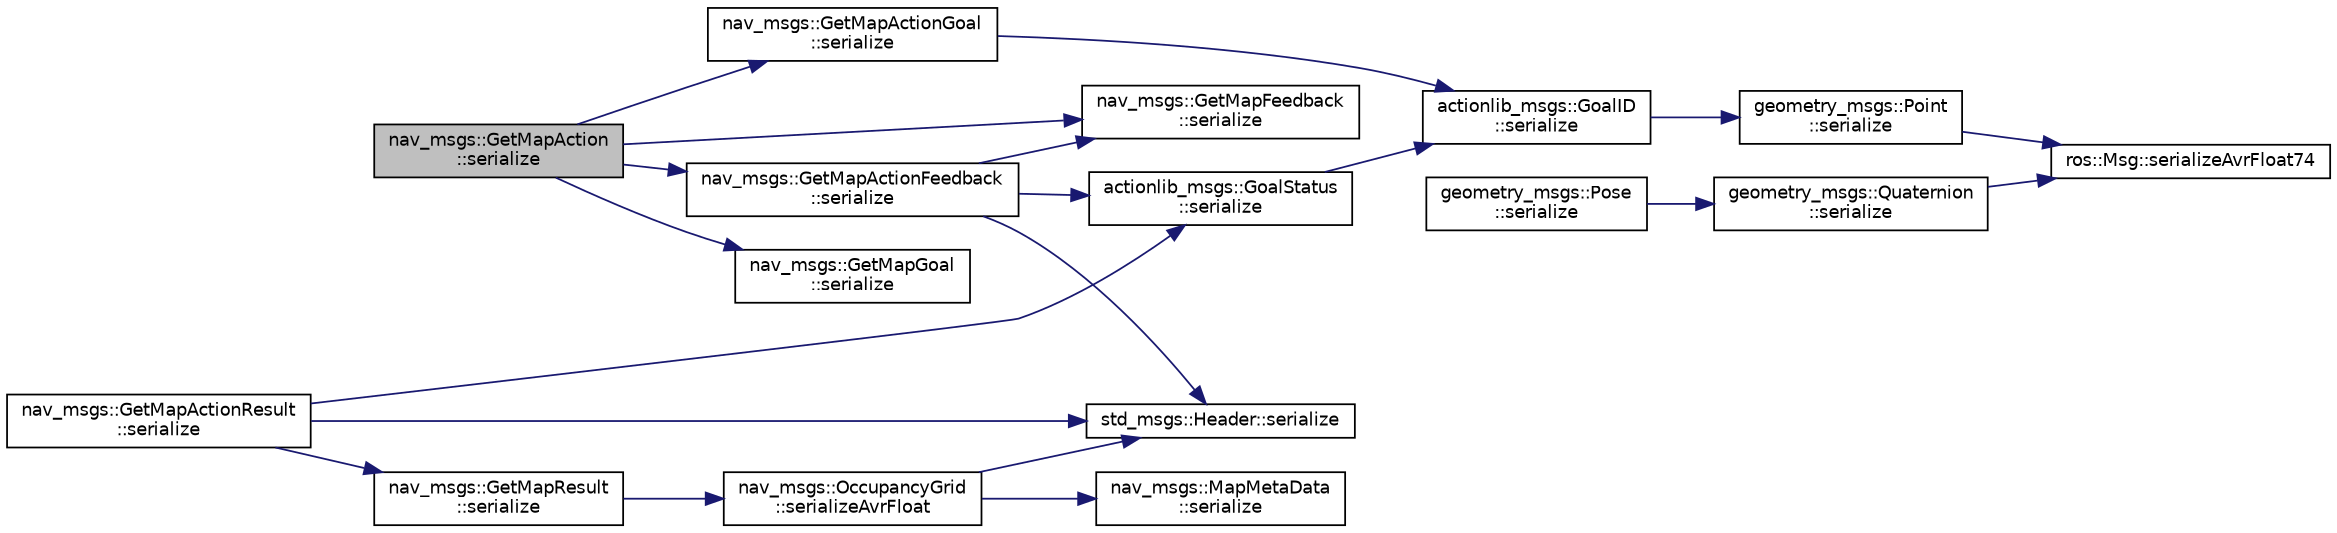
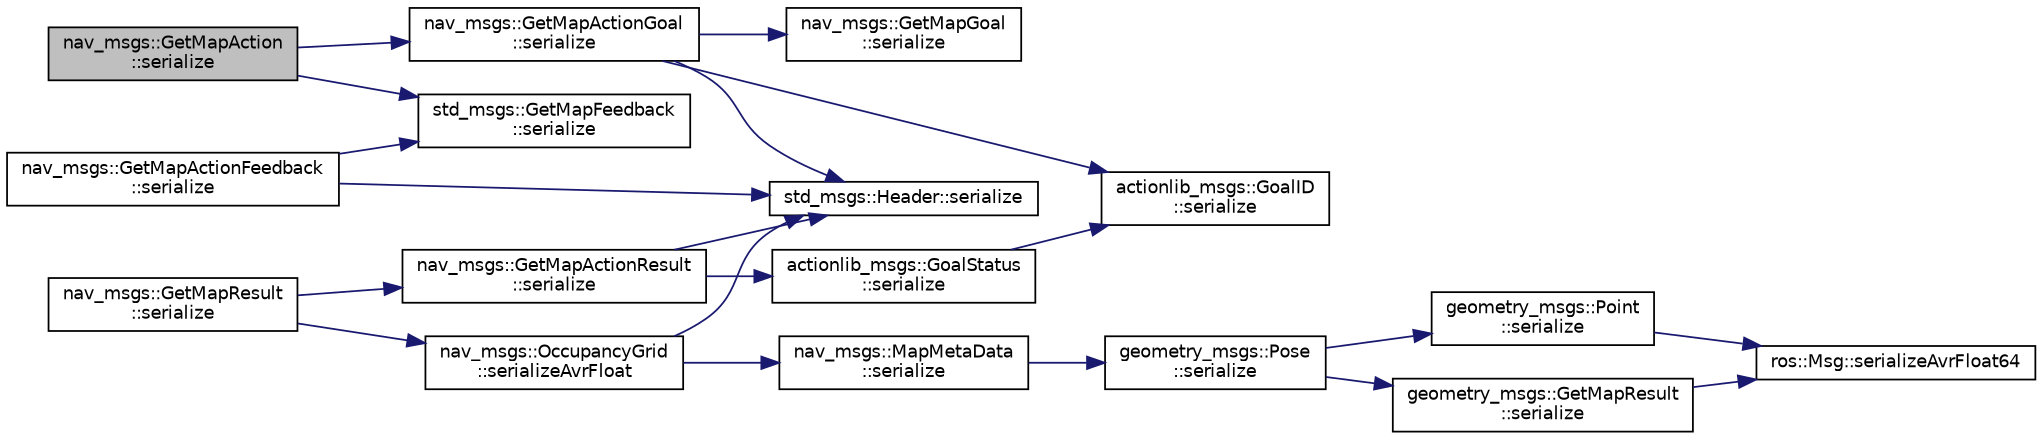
  digraph {
    rankdir=LR
    node [color=black fillcolor=white fontname=Helvetica fontsize=10 shape=record style=filled]
    edge [color=midnightblue fontname=Helvetica fontsize=10 labelfontname=Helvetica labelfontsize=10 style=solid]
    n1 [fillcolor=grey75 fontcolor=black height=0.2 label="nav_msgs::GetMapAction\l::serialize" width=0.4]
    n2 [height=0.2 label="nav_msgs::GetMapActionGoal\l::serialize" width=0.4]
    n3 [height=0.2 label="nav_msgs::GetMapActionFeedback\l::serialize" width=0.4]
-   n4 [height=0.2 label="nav_msgs::GetMapFeedback\l::serialize" width=0.4]
+   n4 [height=0.2 label="std_msgs::GetMapFeedback\l::serialize" width=0.4]
    n5 [height=0.2 label="std_msgs::Header::serialize" width=0.4]
    n6 [height=0.2 label="actionlib_msgs::GoalID\l::serialize" width=0.4]
    n7 [height=0.2 label="nav_msgs::GetMapGoal\l::serialize" width=0.4]
    n8 [height=0.2 label="nav_msgs::GetMapActionResult\l::serialize" width=0.4]
    n9 [height=0.2 label="actionlib_msgs::GoalStatus\l::serialize" width=0.4]
    n10 [height=0.2 label="nav_msgs::GetMapResult\l::serialize" width=0.4]
    n11 [height=0.2 label="nav_msgs::OccupancyGrid\l::serializeAvrFloat" width=0.4]
    n12 [height=0.2 label="nav_msgs::MapMetaData\l::serialize" width=0.4]
    n13 [height=0.2 label="geometry_msgs::Pose\l::serialize" width=0.4]
    n14 [height=0.2 label="geometry_msgs::Point\l::serialize" width=0.4]
-   n15 [height=0.2 label="geometry_msgs::Quaternion\l::serialize" width=0.4]
-   n16 [height=0.2 label="ros::Msg::serializeAvrFloat74" width=0.4]
+   n15 [height=0.2 label="geometry_msgs::GetMapResult\l::serialize" width=0.4]
+   n16 [height=0.2 label="ros::Msg::serializeAvrFloat64" width=0.4]
    n1 -> n2
-   n1 -> n3
    n1 -> n4
+   n2 -> n5
    n2 -> n6
-   n1 -> n7
+   n2 -> n7
    n3 -> n4
    n3 -> n5
-   n3 -> n9
    n8 -> n5
    n8 -> n9
-   n8 -> n10
+   n10 -> n8
    n9 -> n6
    n10 -> n11
    n11 -> n5
    n11 -> n12
-   n6 -> n14
+   n12 -> n13
+   n13 -> n14
    n13 -> n15
    n14 -> n16
    n15 -> n16
  }
